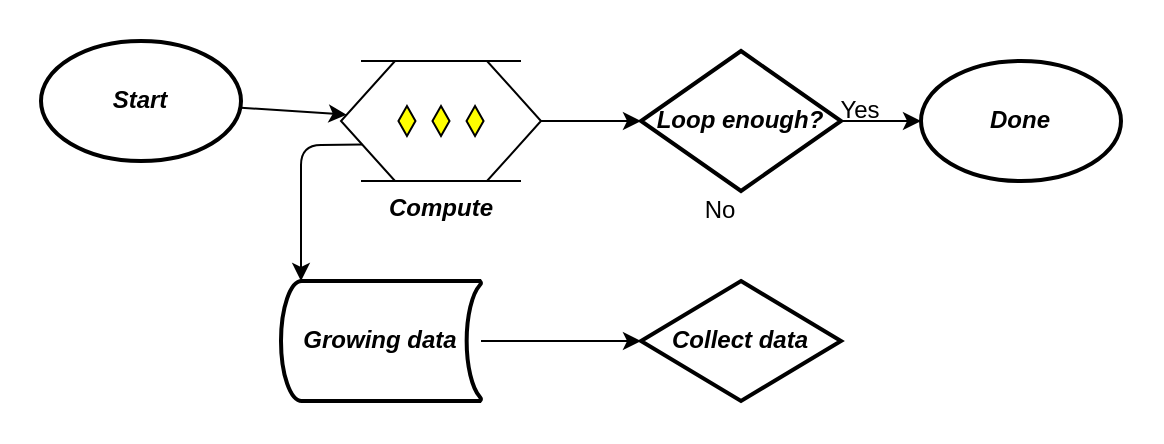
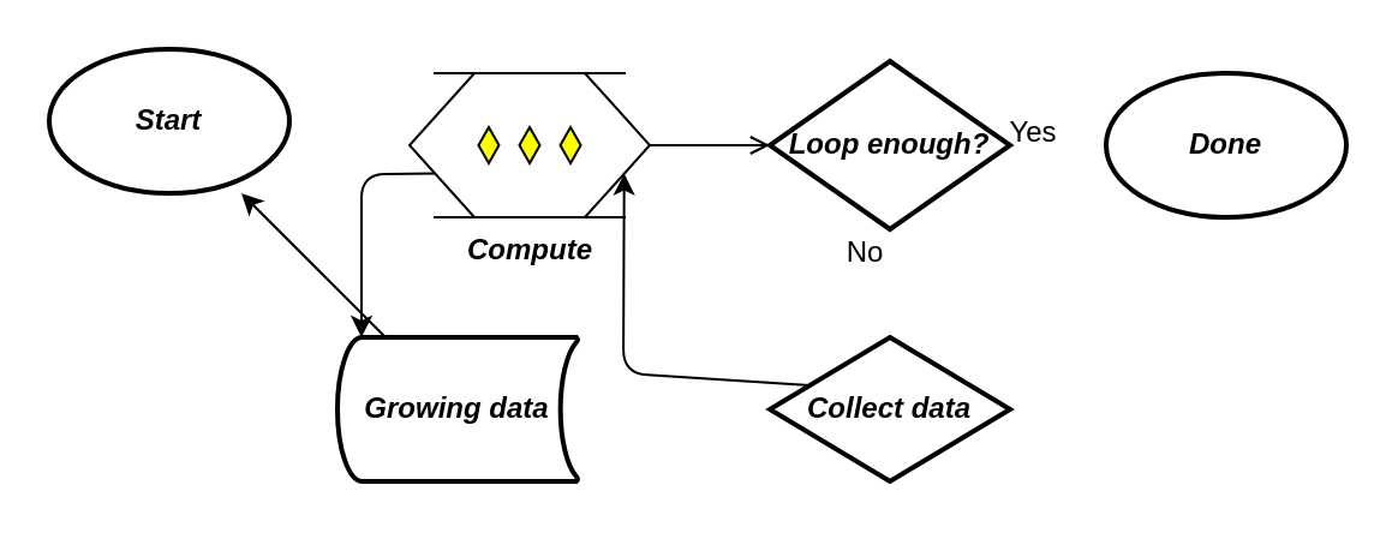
  <mxCell id="0" />
  <mxCell id="1" parent="0" />
- <mxCell id="2" value="" style="edgeStyle=none;html=1;fontSize=12;fontStyle=3" parent="1" source="3" target="10" edge="1"><mxGeometry relative="1" as="geometry" /></mxCell>
  <mxCell id="3" value="Loop enough?" style="strokeWidth=2;html=1;shape=mxgraph.flowchart.decision;whiteSpace=wrap;fontSize=12;fontStyle=3" parent="1" vertex="1"><mxGeometry x="320" y="25" width="100" height="70" as="geometry" /></mxCell>
- <mxCell id="4" value="" style="edgeStyle=none;html=1;fontSize=12;fontStyle=3" parent="1" source="5" target="9" edge="1"><mxGeometry relative="1" as="geometry" /></mxCell>
+ <mxCell id="4" value="" style="edgeStyle=none;html=1;fontSize=12;fontStyle=3;" parent="1" source="5" target="7" edge="1"><mxGeometry relative="1" as="geometry" /></mxCell>
  <mxCell id="5" value="Growing data" style="strokeWidth=2;html=1;shape=mxgraph.flowchart.stored_data;whiteSpace=wrap;fontSize=12;fontStyle=3" parent="1" vertex="1"><mxGeometry x="140" y="140" width="100" height="60" as="geometry" /></mxCell>
- <mxCell id="6" value="" style="edgeStyle=none;html=1;fontSize=12;fontStyle=3" parent="1" source="7" target="12" edge="1"><mxGeometry relative="1" as="geometry" /></mxCell>
  <mxCell id="7" value="Start" style="strokeWidth=2;html=1;shape=mxgraph.flowchart.start_1;whiteSpace=wrap;fontSize=12;fontStyle=3" parent="1" vertex="1"><mxGeometry x="20" y="20" width="100" height="60" as="geometry" /></mxCell>
+ <mxCell id="8" style="edgeStyle=none;html=1;exitX=0;exitY=0.25;exitDx=0;exitDy=0;entryX=1;entryY=0.75;entryDx=0;entryDy=0;" parent="1" source="9" target="12" edge="1"><mxGeometry relative="1" as="geometry"><Array as="points"><mxPoint x="259" y="155" /></Array></mxGeometry></mxCell>
  <mxCell id="9" value="Collect data" style="rhombus;whiteSpace=wrap;html=1;absoluteArcSize=1;arcSize=14;strokeWidth=2;fontSize=12;fontStyle=3;" parent="1" vertex="1"><mxGeometry x="320" y="140" width="100" height="60" as="geometry" /></mxCell>
  <mxCell id="10" value="Done" style="strokeWidth=2;html=1;shape=mxgraph.flowchart.start_1;whiteSpace=wrap;fontSize=12;fontStyle=3" parent="1" vertex="1"><mxGeometry x="460" y="30" width="100" height="60" as="geometry" /></mxCell>
- <mxCell id="11" value="" style="edgeStyle=none;html=1;fontSize=12;fontStyle=3" parent="1" source="12" target="3" edge="1"><mxGeometry relative="1" as="geometry" /></mxCell>
+ <mxCell id="11" value="" style="edgeStyle=none;html=1;fontSize=12;fontStyle=3;endArrow=open;" parent="1" source="12" target="3" edge="1"><mxGeometry relative="1" as="geometry" /></mxCell>
  <mxCell id="12" value="Compute" style="verticalLabelPosition=bottom;verticalAlign=top;html=1;shape=hexagon;perimeter=hexagonPerimeter2;arcSize=6;size=0.27;fontSize=12;fontStyle=3" parent="1" vertex="1"><mxGeometry x="170" y="30" width="100" height="60" as="geometry" /></mxCell>
  <mxCell id="13" value="" style="verticalLabelPosition=bottom;verticalAlign=top;html=1;shape=mxgraph.flowchart.parallel_mode;pointerEvents=1;fontSize=12;fontStyle=3" parent="1" vertex="1"><mxGeometry x="180" y="30" width="80" height="60" as="geometry" /></mxCell>
  <mxCell id="14" style="edgeStyle=none;html=1;exitX=0;exitY=0.75;exitDx=0;exitDy=0;entryX=0.1;entryY=0;entryDx=0;entryDy=0;entryPerimeter=0;" parent="1" source="12" target="5" edge="1"><mxGeometry relative="1" as="geometry"><Array as="points"><mxPoint x="150" y="72" /></Array></mxGeometry></mxCell>
  <mxCell id="15" value="Yes" style="text;html=1;align=center;verticalAlign=middle;whiteSpace=wrap;rounded=0;" vertex="1" parent="1"><mxGeometry x="400" y="40" width="60" height="30" as="geometry" /></mxCell>
  <mxCell id="16" value="No" style="text;html=1;align=center;verticalAlign=middle;whiteSpace=wrap;rounded=0;" vertex="1" parent="1"><mxGeometry x="330" y="90" width="60" height="30" as="geometry" /></mxCell>
